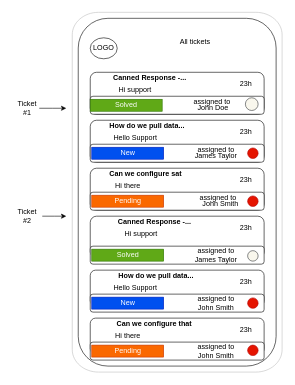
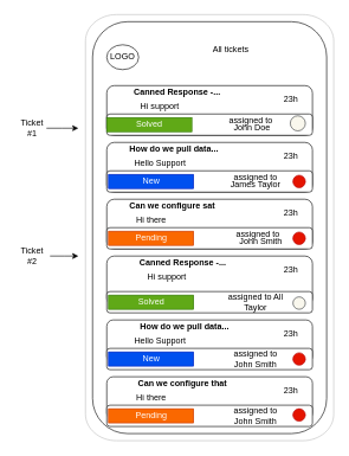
  <mxCell id="0" />
  <mxCell id="1" parent="0" />
  <mxCell id="2" value="" style="html=1;verticalLabelPosition=bottom;labelBackgroundColor=#ffffff;verticalAlign=top;shadow=0;dashed=0;strokeWidth=1;shape=mxgraph.ios7.misc.iphone;strokeColor=#c0c0c0;rounded=0;sketch=0;" parent="1" vertex="1"><mxGeometry x="120" y="20" width="350" height="600" as="geometry" /></mxCell>
  <mxCell id="3" value="" style="rounded=1;whiteSpace=wrap;html=1;" vertex="1" parent="1"><mxGeometry x="130" y="30" width="330" height="580" as="geometry" /></mxCell>
  <mxCell id="4" value="LOGO" style="ellipse;whiteSpace=wrap;html=1;aspect=fixed;rounded=0;sketch=0;" parent="1" vertex="1"><mxGeometry x="150" y="62.5" width="45" height="35" as="geometry" /></mxCell>
  <mxCell id="5" value="All tickets" style="text;html=1;strokeColor=none;fillColor=none;align=center;verticalAlign=middle;whiteSpace=wrap;rounded=0;sketch=0;" parent="1" vertex="1"><mxGeometry x="285" y="60" width="80" height="20" as="geometry" /></mxCell>
  <mxCell id="6" value="" style="rounded=1;whiteSpace=wrap;html=1;sketch=0;" parent="1" vertex="1"><mxGeometry x="150" y="120" width="290" height="70" as="geometry" /></mxCell>
  <mxCell id="7" value="" style="rounded=1;whiteSpace=wrap;html=1;sketch=0;" parent="1" vertex="1"><mxGeometry x="150" y="200" width="290" height="70" as="geometry" /></mxCell>
  <mxCell id="8" value="" style="rounded=1;whiteSpace=wrap;html=1;sketch=0;" parent="1" vertex="1"><mxGeometry x="150" y="280" width="290" height="70" as="geometry" /></mxCell>
  <mxCell id="9" value="" style="rounded=1;whiteSpace=wrap;html=1;sketch=0;" parent="1" vertex="1"><mxGeometry x="150" y="360" width="290" height="70" as="geometry" /></mxCell>
  <mxCell id="10" value="" style="rounded=1;whiteSpace=wrap;html=1;sketch=0;" parent="1" vertex="1"><mxGeometry x="150" y="450" width="290" height="60" as="geometry" /></mxCell>
  <mxCell id="11" value="" style="rounded=1;whiteSpace=wrap;html=1;sketch=0;" parent="1" vertex="1"><mxGeometry x="150" y="160" width="290" height="30" as="geometry" /></mxCell>
  <mxCell id="12" value="Solved" style="rounded=0;whiteSpace=wrap;html=1;sketch=0;fillColor=#60a917;strokeColor=#2D7600;fontColor=#ffffff;" parent="1" vertex="1"><mxGeometry x="150" y="165" width="120" height="20" as="geometry" /></mxCell>
  <mxCell id="13" value="&lt;b&gt;Canned Response -...&lt;/b&gt;" style="text;html=1;strokeColor=none;fillColor=none;align=center;verticalAlign=middle;whiteSpace=wrap;rounded=0;sketch=0;" parent="1" vertex="1"><mxGeometry x="150" y="120" width="199" height="20" as="geometry" /></mxCell>
  <mxCell id="14" value="" style="rounded=1;whiteSpace=wrap;html=1;sketch=0;" parent="1" vertex="1"><mxGeometry x="150" y="240" width="290" height="30" as="geometry" /></mxCell>
  <mxCell id="15" value="Hi support" style="text;html=1;strokeColor=none;fillColor=none;align=center;verticalAlign=middle;whiteSpace=wrap;rounded=0;sketch=0;" parent="1" vertex="1"><mxGeometry x="160" y="140" width="130" height="20" as="geometry" /></mxCell>
  <mxCell id="16" value="assigned to&amp;nbsp;" style="text;html=1;strokeColor=none;fillColor=none;align=center;verticalAlign=middle;whiteSpace=wrap;rounded=0;" vertex="1" parent="1"><mxGeometry x="270" y="160" width="170" height="20" as="geometry" /></mxCell>
  <mxCell id="17" value="John Doe" style="text;html=1;strokeColor=none;fillColor=none;align=center;verticalAlign=middle;whiteSpace=wrap;rounded=0;" vertex="1" parent="1"><mxGeometry x="310" y="170" width="90" height="20" as="geometry" /></mxCell>
  <mxCell id="18" value="How do we pull data..." style="text;html=1;strokeColor=none;fillColor=none;align=center;verticalAlign=middle;whiteSpace=wrap;rounded=0;fontStyle=1" vertex="1" parent="1"><mxGeometry x="160" y="200" width="170" height="20" as="geometry" /></mxCell>
  <mxCell id="19" value="Hello Support" style="text;html=1;strokeColor=none;fillColor=none;align=center;verticalAlign=middle;whiteSpace=wrap;rounded=0;" vertex="1" parent="1"><mxGeometry x="177.5" y="220" width="95" height="20" as="geometry" /></mxCell>
  <mxCell id="20" value="New" style="rounded=0;whiteSpace=wrap;html=1;fillColor=#0050ef;strokeColor=#001DBC;fontColor=#ffffff;" vertex="1" parent="1"><mxGeometry x="152.5" y="245" width="120" height="20" as="geometry" /></mxCell>
  <mxCell id="21" value="assigned to" style="text;html=1;strokeColor=none;fillColor=none;align=center;verticalAlign=middle;whiteSpace=wrap;rounded=0;" vertex="1" parent="1"><mxGeometry x="320" y="240" width="80" height="20" as="geometry" /></mxCell>
  <mxCell id="22" value="James Taylor&lt;br&gt;" style="text;html=1;strokeColor=none;fillColor=none;align=center;verticalAlign=middle;whiteSpace=wrap;rounded=0;" vertex="1" parent="1"><mxGeometry x="315" y="250" width="90" height="20" as="geometry" /></mxCell>
  <mxCell id="23" value="Can we configure sat" style="text;html=1;strokeColor=none;fillColor=none;align=center;verticalAlign=middle;whiteSpace=wrap;rounded=0;fontStyle=1" vertex="1" parent="1"><mxGeometry x="150" y="280" width="185" height="20" as="geometry" /></mxCell>
  <mxCell id="24" value="Hi there" style="text;html=1;strokeColor=none;fillColor=none;align=center;verticalAlign=middle;whiteSpace=wrap;rounded=0;" vertex="1" parent="1"><mxGeometry x="177.5" y="300" width="70" height="20" as="geometry" /></mxCell>
  <mxCell id="25" value="" style="rounded=1;whiteSpace=wrap;html=1;" vertex="1" parent="1"><mxGeometry x="150" y="320" width="290" height="30" as="geometry" /></mxCell>
  <mxCell id="26" value="Pending" style="rounded=0;whiteSpace=wrap;html=1;fillColor=#fa6800;strokeColor=#C73500;fontColor=#ffffff;" vertex="1" parent="1"><mxGeometry x="152.5" y="325" width="120" height="20" as="geometry" /></mxCell>
  <mxCell id="27" value="assigned to&amp;nbsp;" style="text;html=1;strokeColor=none;fillColor=none;align=center;verticalAlign=middle;whiteSpace=wrap;rounded=0;" vertex="1" parent="1"><mxGeometry x="320" y="320" width="90" height="20" as="geometry" /></mxCell>
  <mxCell id="28" value="John Smith" style="text;html=1;strokeColor=none;fillColor=none;align=center;verticalAlign=middle;whiteSpace=wrap;rounded=0;" vertex="1" parent="1"><mxGeometry x="335" y="330" width="65" height="20" as="geometry" /></mxCell>
  <mxCell id="29" value="" style="rounded=1;whiteSpace=wrap;html=1;" vertex="1" parent="1"><mxGeometry x="150" y="530" width="290" height="60" as="geometry" /></mxCell>
  <mxCell id="30" value="Canned Response -..." style="text;html=1;strokeColor=none;fillColor=none;align=center;verticalAlign=middle;whiteSpace=wrap;rounded=0;fontStyle=1" vertex="1" parent="1"><mxGeometry x="195" y="360" width="125" height="20" as="geometry" /></mxCell>
  <mxCell id="31" value="Hi support" style="text;html=1;strokeColor=none;fillColor=none;align=center;verticalAlign=middle;whiteSpace=wrap;rounded=0;" vertex="1" parent="1"><mxGeometry x="200" y="380" width="70" height="20" as="geometry" /></mxCell>
  <mxCell id="32" value="" style="rounded=1;whiteSpace=wrap;html=1;" vertex="1" parent="1"><mxGeometry x="150" y="410" width="290" height="30" as="geometry" /></mxCell>
  <mxCell id="33" value="Solved" style="rounded=0;whiteSpace=wrap;html=1;fillColor=#60a917;strokeColor=#2D7600;fontColor=#ffffff;" vertex="1" parent="1"><mxGeometry x="152.5" y="415" width="120" height="20" as="geometry" /></mxCell>
- <mxCell id="34" value="assigned to James Taylor" style="text;html=1;strokeColor=none;fillColor=none;align=center;verticalAlign=middle;whiteSpace=wrap;rounded=0;" vertex="1" parent="1"><mxGeometry x="315" y="415" width="90" height="20" as="geometry" /></mxCell>
+ <mxCell id="34" value="assigned to All Taylor" style="text;html=1;strokeColor=none;fillColor=none;align=center;verticalAlign=middle;whiteSpace=wrap;rounded=0;" vertex="1" parent="1"><mxGeometry x="315" y="415" width="90" height="20" as="geometry" /></mxCell>
  <mxCell id="35" value="How do we pull data..." style="text;html=1;strokeColor=none;fillColor=none;align=center;verticalAlign=middle;whiteSpace=wrap;rounded=0;fontStyle=1" vertex="1" parent="1"><mxGeometry x="195" y="450" width="130" height="20" as="geometry" /></mxCell>
  <mxCell id="36" value="Hello Support" style="text;html=1;strokeColor=none;fillColor=none;align=center;verticalAlign=middle;whiteSpace=wrap;rounded=0;" vertex="1" parent="1"><mxGeometry x="187.5" y="470" width="75" height="20" as="geometry" /></mxCell>
  <mxCell id="37" value="" style="rounded=1;whiteSpace=wrap;html=1;" vertex="1" parent="1"><mxGeometry x="150" y="490" width="290" height="30" as="geometry" /></mxCell>
  <mxCell id="38" value="New" style="rounded=0;whiteSpace=wrap;html=1;fillColor=#0050ef;strokeColor=#001DBC;fontColor=#ffffff;" vertex="1" parent="1"><mxGeometry x="152.5" y="495" width="120" height="20" as="geometry" /></mxCell>
  <mxCell id="39" value="Can we configure that" style="text;html=1;strokeColor=none;fillColor=none;align=center;verticalAlign=middle;whiteSpace=wrap;rounded=0;fontStyle=1" vertex="1" parent="1"><mxGeometry x="192.5" y="530" width="127.5" height="20" as="geometry" /></mxCell>
  <mxCell id="40" value="Hi there" style="text;html=1;strokeColor=none;fillColor=none;align=center;verticalAlign=middle;whiteSpace=wrap;rounded=0;" vertex="1" parent="1"><mxGeometry x="183.75" y="550" width="57.5" height="20" as="geometry" /></mxCell>
  <mxCell id="41" value="" style="rounded=1;whiteSpace=wrap;html=1;" vertex="1" parent="1"><mxGeometry x="150" y="570" width="290" height="30" as="geometry" /></mxCell>
  <mxCell id="42" value="Pending" style="rounded=0;whiteSpace=wrap;html=1;fillColor=#fa6800;strokeColor=#C73500;fontColor=#ffffff;" vertex="1" parent="1"><mxGeometry x="152.5" y="575" width="120" height="20" as="geometry" /></mxCell>
  <mxCell id="43" value="assigned to John Smith" style="text;html=1;strokeColor=none;fillColor=none;align=center;verticalAlign=middle;whiteSpace=wrap;rounded=0;" vertex="1" parent="1"><mxGeometry x="315" y="495" width="90" height="20" as="geometry" /></mxCell>
  <mxCell id="44" value="assigned to John Smith" style="text;html=1;strokeColor=none;fillColor=none;align=center;verticalAlign=middle;whiteSpace=wrap;rounded=0;" vertex="1" parent="1"><mxGeometry x="325" y="575" width="70" height="20" as="geometry" /></mxCell>
  <mxCell id="45" value="23h" style="text;html=1;strokeColor=none;fillColor=none;align=center;verticalAlign=middle;whiteSpace=wrap;rounded=0;" vertex="1" parent="1"><mxGeometry x="390" y="130" width="40" height="20" as="geometry" /></mxCell>
  <mxCell id="46" value="23h" style="text;html=1;strokeColor=none;fillColor=none;align=center;verticalAlign=middle;whiteSpace=wrap;rounded=0;" vertex="1" parent="1"><mxGeometry x="390" y="210" width="40" height="20" as="geometry" /></mxCell>
  <mxCell id="47" value="23h" style="text;html=1;strokeColor=none;fillColor=none;align=center;verticalAlign=middle;whiteSpace=wrap;rounded=0;" vertex="1" parent="1"><mxGeometry x="390" y="290" width="40" height="20" as="geometry" /></mxCell>
  <mxCell id="48" value="23h" style="text;html=1;strokeColor=none;fillColor=none;align=center;verticalAlign=middle;whiteSpace=wrap;rounded=0;" vertex="1" parent="1"><mxGeometry x="390" y="370" width="40" height="20" as="geometry" /></mxCell>
  <mxCell id="49" value="23h" style="text;html=1;strokeColor=none;fillColor=none;align=center;verticalAlign=middle;whiteSpace=wrap;rounded=0;" vertex="1" parent="1"><mxGeometry x="390" y="460" width="40" height="20" as="geometry" /></mxCell>
  <mxCell id="50" value="23h" style="text;html=1;strokeColor=none;fillColor=none;align=center;verticalAlign=middle;whiteSpace=wrap;rounded=0;" vertex="1" parent="1"><mxGeometry x="390" y="540" width="40" height="20" as="geometry" /></mxCell>
  <mxCell id="51" value="" style="ellipse;whiteSpace=wrap;html=1;aspect=fixed;fillColor=#e51400;strokeColor=#B20000;fontColor=#ffffff;" vertex="1" parent="1"><mxGeometry x="412.5" y="326.25" width="17.5" height="17.5" as="geometry" /></mxCell>
  <mxCell id="52" value="" style="ellipse;whiteSpace=wrap;html=1;aspect=fixed;fillColor=#f9f7ed;strokeColor=#36393d;" vertex="1" parent="1"><mxGeometry x="408.75" y="162.5" width="21.25" height="21.25" as="geometry" /></mxCell>
  <mxCell id="53" value="" style="ellipse;whiteSpace=wrap;html=1;aspect=fixed;fillColor=#e51400;strokeColor=#B20000;fontColor=#ffffff;" vertex="1" parent="1"><mxGeometry x="412.5" y="246.25" width="17.5" height="17.5" as="geometry" /></mxCell>
  <mxCell id="54" value="" style="ellipse;whiteSpace=wrap;html=1;aspect=fixed;fillColor=#f9f7ed;strokeColor=#36393d;" vertex="1" parent="1"><mxGeometry x="412.5" y="417.5" width="17.5" height="17.5" as="geometry" /></mxCell>
  <mxCell id="55" value="" style="ellipse;whiteSpace=wrap;html=1;aspect=fixed;fillColor=#e51400;strokeColor=#B20000;fontColor=#ffffff;" vertex="1" parent="1"><mxGeometry x="412.5" y="496.25" width="17.5" height="17.5" as="geometry" /></mxCell>
  <mxCell id="56" value="" style="ellipse;whiteSpace=wrap;html=1;aspect=fixed;fillColor=#e51400;strokeColor=#B20000;fontColor=#ffffff;" vertex="1" parent="1"><mxGeometry x="412.5" y="575" width="17.5" height="17.5" as="geometry" /></mxCell>
  <mxCell id="57" style="edgeStyle=orthogonalEdgeStyle;rounded=0;orthogonalLoop=1;jettySize=auto;html=1;" edge="1" parent="1" source="58"><mxGeometry relative="1" as="geometry"><mxPoint x="110" y="360" as="targetPoint" /></mxGeometry></mxCell>
  <mxCell id="58" value="Ticket #2" style="text;html=1;strokeColor=none;fillColor=none;align=center;verticalAlign=middle;whiteSpace=wrap;rounded=0;" vertex="1" parent="1"><mxGeometry x="20" y="350" width="50" height="20" as="geometry" /></mxCell>
  <mxCell id="59" style="edgeStyle=orthogonalEdgeStyle;rounded=0;orthogonalLoop=1;jettySize=auto;html=1;exitX=1;exitY=0.5;exitDx=0;exitDy=0;" edge="1" parent="1" source="60"><mxGeometry relative="1" as="geometry"><mxPoint x="110" y="180" as="targetPoint" /></mxGeometry></mxCell>
  <mxCell id="60" value="Ticket #1" style="text;html=1;strokeColor=none;fillColor=none;align=center;verticalAlign=middle;whiteSpace=wrap;rounded=0;" vertex="1" parent="1"><mxGeometry x="25" y="170" width="40" height="20" as="geometry" /></mxCell>
